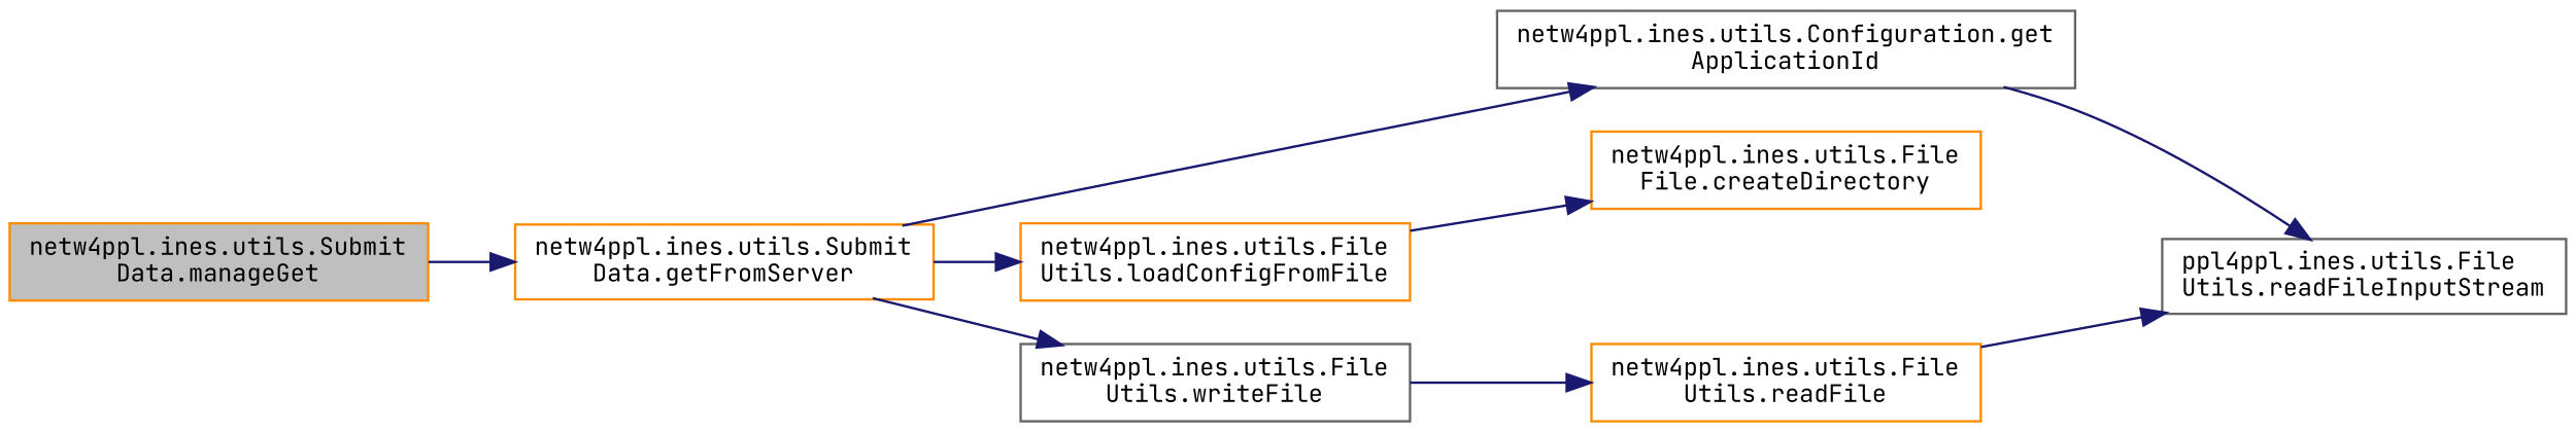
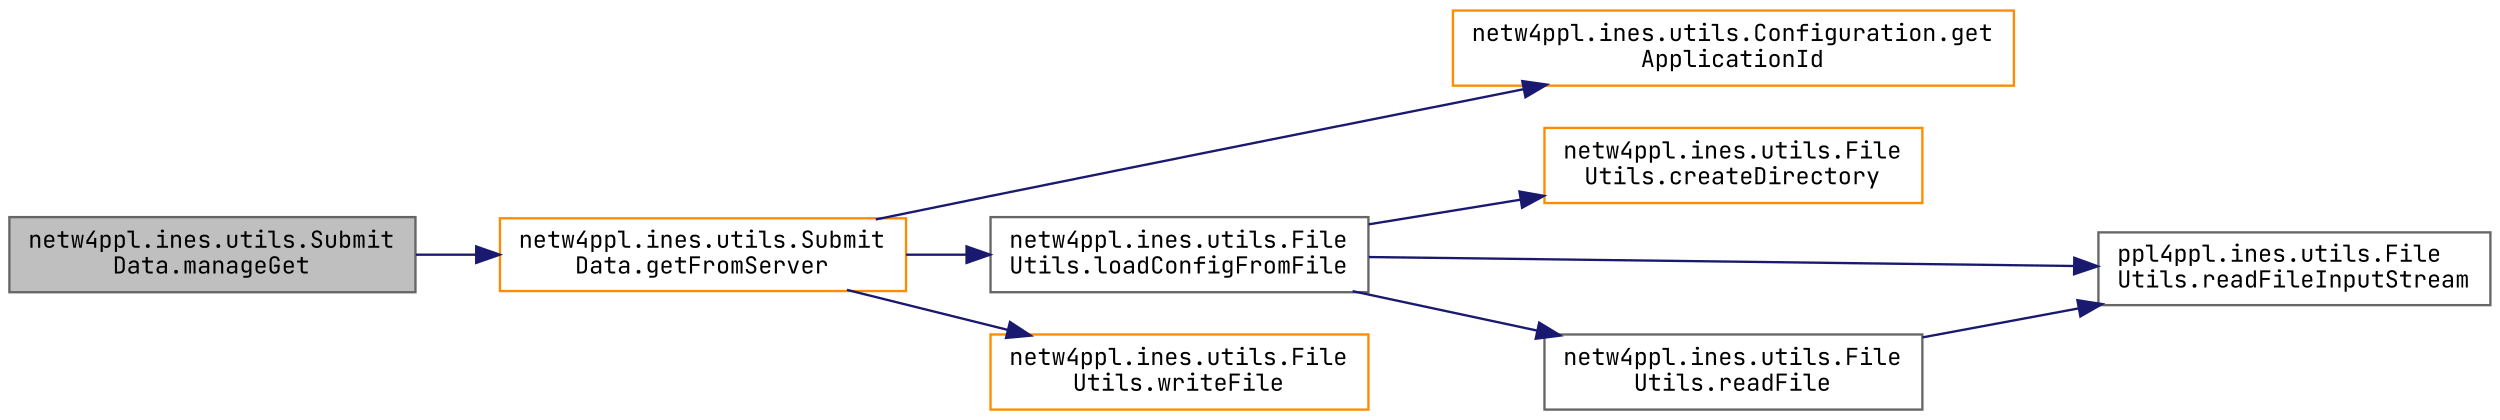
  digraph {
    fontname="JetBrains Mono"
    rankdir=LR
    node [color=darkorange fillcolor=white fontname="JetBrains Mono" fontsize=10 shape=record style=filled]
    edge [color=midnightblue fontname="JetBrains Mono" fontsize=10 labelfontname=Helvetica labelfontsize=10 style=solid]
-   n1 [fillcolor=grey75 fontcolor=black height=0.2 label="netw4ppl.ines.utils.Submit\lData.manageGet" width=0.4]
+   n1 [color=gray40 fillcolor=grey75 fontcolor=black height=0.2 label="netw4ppl.ines.utils.Submit\lData.manageGet" width=0.4]
    n2 [height=0.2 label="netw4ppl.ines.utils.Submit\lData.getFromServer" width=0.4]
-   n3 [color=gray40 height=0.2 label="netw4ppl.ines.utils.Configuration.get\lApplicationId" width=0.4]
-   n4 [height=0.2 label="netw4ppl.ines.utils.File\lUtils.loadConfigFromFile" width=0.4]
-   n5 [color=gray40 height=0.2 label="netw4ppl.ines.utils.File\lUtils.writeFile" width=0.4]
-   n6 [height=0.2 label="netw4ppl.ines.utils.File\lFile.createDirectory" width=0.4]
-   n7 [height=0.2 label="netw4ppl.ines.utils.File\lUtils.readFile" width=0.4]
+   n3 [height=0.2 label="netw4ppl.ines.utils.Configuration.get\lApplicationId" width=0.4]
+   n4 [color=gray40 height=0.2 label="netw4ppl.ines.utils.File\lUtils.loadConfigFromFile" width=0.4]
+   n5 [height=0.2 label="netw4ppl.ines.utils.File\lUtils.writeFile" width=0.4]
+   n6 [height=0.2 label="netw4ppl.ines.utils.File\lUtils.createDirectory" width=0.4]
+   n7 [color=gray40 height=0.2 label="netw4ppl.ines.utils.File\lUtils.readFile" width=0.4]
    n8 [color=gray40 height=0.2 label="ppl4ppl.ines.utils.File\lUtils.readFileInputStream" width=0.4]
    n1 -> n2
    n2 -> n3
    n2 -> n4
    n2 -> n5
    n4 -> n6
-   n5 -> n7
-   n3 -> n8
+   n4 -> n7
+   n4 -> n8
    n7 -> n8
  }
